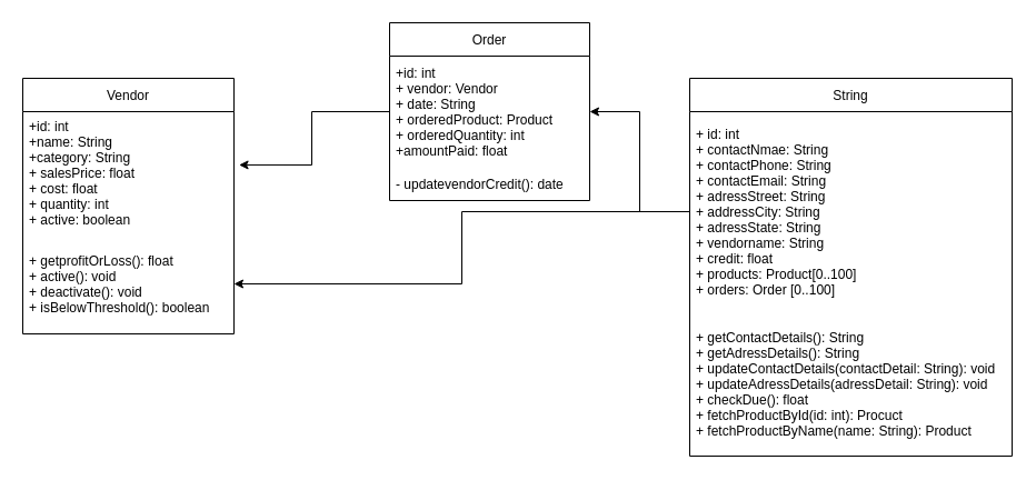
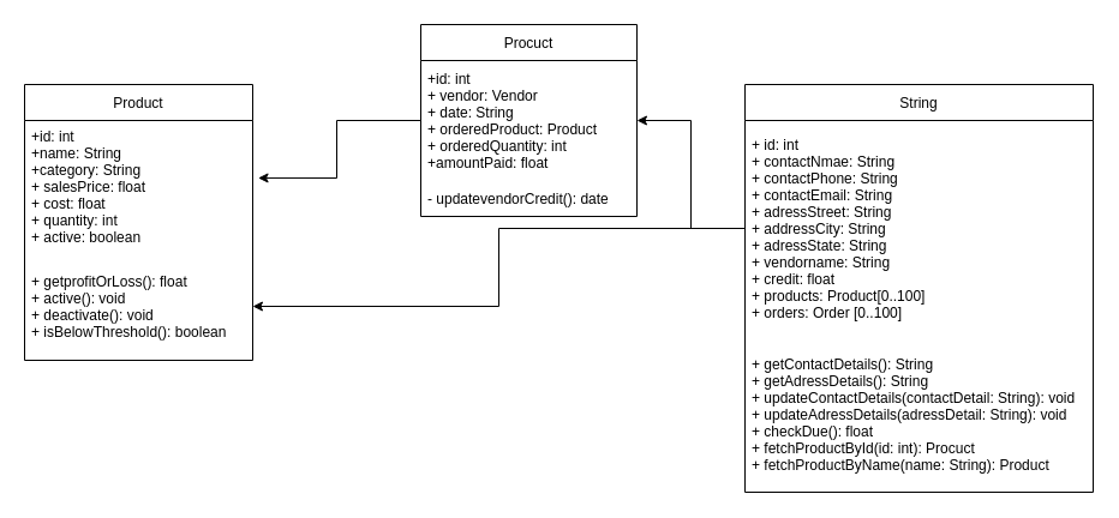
  <mxCell id="0" />
  <mxCell id="1" parent="0" />
- <mxCell id="2" value="Vendor" style="swimlane;fontStyle=0;childLayout=stackLayout;horizontal=1;startSize=30;horizontalStack=0;resizeParent=1;resizeParentMax=0;resizeLast=0;collapsible=1;marginBottom=0;" vertex="1" parent="1"><mxGeometry x="20" y="70" width="190" height="230" as="geometry" /></mxCell>
+ <mxCell id="2" value="Product" style="swimlane;fontStyle=0;childLayout=stackLayout;horizontal=1;startSize=30;horizontalStack=0;resizeParent=1;resizeParentMax=0;resizeLast=0;collapsible=1;marginBottom=0;" vertex="1" parent="1"><mxGeometry x="20" y="70" width="190" height="230" as="geometry" /></mxCell>
  <mxCell id="3" value="+id: int&#10;+name: String&#10;+category: String&#10;+ salesPrice: float&#10;+ cost: float&#10;+ quantity: int&#10;+ active: boolean" style="text;strokeColor=none;fillColor=none;align=left;verticalAlign=middle;spacingLeft=4;spacingRight=4;overflow=hidden;points=[[0,0.5],[1,0.5]];portConstraint=eastwest;rotatable=0;" vertex="1" parent="2"><mxGeometry y="30" width="190" height="110" as="geometry" /></mxCell>
  <mxCell id="4" value="+ getprofitOrLoss(): float&#10;+ active(): void&#10;+ deactivate(): void&#10;+ isBelowThreshold(): boolean" style="text;strokeColor=none;fillColor=none;align=left;verticalAlign=middle;spacingLeft=4;spacingRight=4;overflow=hidden;points=[[0,0.5],[1,0.5]];portConstraint=eastwest;rotatable=0;" vertex="1" parent="2"><mxGeometry y="140" width="190" height="90" as="geometry" /></mxCell>
- <mxCell id="5" value="Order" style="swimlane;fontStyle=0;childLayout=stackLayout;horizontal=1;startSize=30;horizontalStack=0;resizeParent=1;resizeParentMax=0;resizeLast=0;collapsible=1;marginBottom=0;" vertex="1" parent="1"><mxGeometry x="350" y="20" width="180" height="160" as="geometry" /></mxCell>
+ <mxCell id="5" value="Procuct" style="swimlane;fontStyle=0;childLayout=stackLayout;horizontal=1;startSize=30;horizontalStack=0;resizeParent=1;resizeParentMax=0;resizeLast=0;collapsible=1;marginBottom=0;" vertex="1" parent="1"><mxGeometry x="350" y="20" width="180" height="160" as="geometry" /></mxCell>
  <mxCell id="6" value="+id: int&#10;+ vendor: Vendor&#10;+ date: String&#10;+ orderedProduct: Product&#10;+ orderedQuantity: int&#10;+amountPaid: float" style="text;strokeColor=none;fillColor=none;align=left;verticalAlign=middle;spacingLeft=4;spacingRight=4;overflow=hidden;points=[[0,0.5],[1,0.5]];portConstraint=eastwest;rotatable=0;" vertex="1" parent="5"><mxGeometry y="30" width="180" height="100" as="geometry" /></mxCell>
  <mxCell id="7" value="- updatevendorCredit(): date" style="text;strokeColor=none;fillColor=none;align=left;verticalAlign=middle;spacingLeft=4;spacingRight=4;overflow=hidden;points=[[0,0.5],[1,0.5]];portConstraint=eastwest;rotatable=0;" vertex="1" parent="5"><mxGeometry y="130" width="180" height="30" as="geometry" /></mxCell>
  <mxCell id="8" style="edgeStyle=orthogonalEdgeStyle;rounded=0;orthogonalLoop=1;jettySize=auto;html=1;entryX=1.024;entryY=0.436;entryDx=0;entryDy=0;entryPerimeter=0;" edge="1" parent="1" source="6" target="3"><mxGeometry relative="1" as="geometry" /></mxCell>
  <mxCell id="9" value="String" style="swimlane;fontStyle=0;childLayout=stackLayout;horizontal=1;startSize=30;horizontalStack=0;resizeParent=1;resizeParentMax=0;resizeLast=0;collapsible=1;marginBottom=0;" vertex="1" parent="1"><mxGeometry x="620" y="70" width="290" height="340" as="geometry" /></mxCell>
  <mxCell id="10" value="+ id: int&#10;+ contactNmae: String&#10;+ contactPhone: String&#10;+ contactEmail: String&#10;+ adressStreet: String&#10;+ addressCity: String&#10;+ adressState: String&#10;+ vendorname: String&#10;+ credit: float&#10;+ products: Product[0..100]&#10;+ orders: Order [0..100]" style="text;strokeColor=none;fillColor=none;align=left;verticalAlign=middle;spacingLeft=4;spacingRight=4;overflow=hidden;points=[[0,0.5],[1,0.5]];portConstraint=eastwest;rotatable=0;" vertex="1" parent="9"><mxGeometry y="30" width="290" height="180" as="geometry" /></mxCell>
  <mxCell id="11" value="+ getContactDetails(): String&#10;+ getAdressDetails(): String&#10;+ updateContactDetails(contactDetail: String): void&#10;+ updateAdressDetails(adressDetail: String): void&#10;+ checkDue(): float&#10;+ fetchProductById(id: int): Procuct&#10;+ fetchProductByName(name: String): Product" style="text;strokeColor=none;fillColor=none;align=left;verticalAlign=middle;spacingLeft=4;spacingRight=4;overflow=hidden;points=[[0,0.5],[1,0.5]];portConstraint=eastwest;rotatable=0;" vertex="1" parent="9"><mxGeometry y="210" width="290" height="130" as="geometry" /></mxCell>
  <mxCell id="12" style="edgeStyle=orthogonalEdgeStyle;rounded=0;orthogonalLoop=1;jettySize=auto;html=1;" edge="1" parent="1" source="10" target="6"><mxGeometry relative="1" as="geometry" /></mxCell>
  <mxCell id="13" style="edgeStyle=orthogonalEdgeStyle;rounded=0;orthogonalLoop=1;jettySize=auto;html=1;" edge="1" parent="1" source="10" target="4"><mxGeometry relative="1" as="geometry" /></mxCell>
